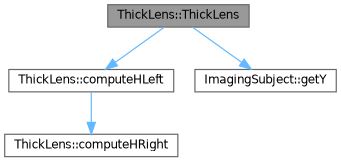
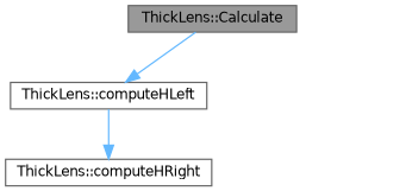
  digraph {
    rankdir=TB
    node [color=grey40 fillcolor=white fontname=Helvetica fontsize=10 shape=box style=filled]
    edge [color=steelblue1 fontname=Helvetica fontsize=10 labelfontname=Helvetica labelfontsize=10 style=solid]
-   n1 [color=gray40 fillcolor=grey60 fontcolor=black height=0.2 label="ThickLens::ThickLens" width=0.4]
+   n1 [color=gray40 fillcolor=grey60 fontcolor=black height=0.2 label="ThickLens::Calculate" width=0.4]
    n2 [height=0.2 label="ThickLens::computeHLeft" width=0.4]
-   n3 [height=0.2 label="ImagingSubject::getY" width=0.4]
    n4 [height=0.2 label="ThickLens::computeHRight" width=0.4]
    n1 -> n2
-   n1 -> n3
    n2 -> n4
  }
